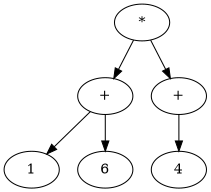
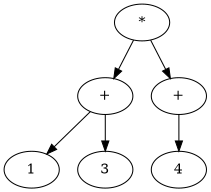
  digraph {
    n1 [label="*"]
    n2 [label="+"]
    n3 [label="+"]
    n4 [label=1]
-   n5 [label=6]
+   n5 [label=3]
    n6 [label=4]
    n1 -> n2
    n1 -> n3
    n2 -> n4
    n2 -> n5
    n3 -> n6
  }
